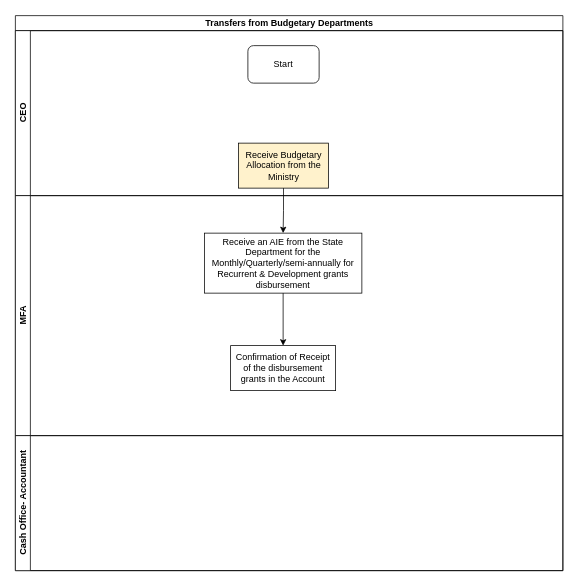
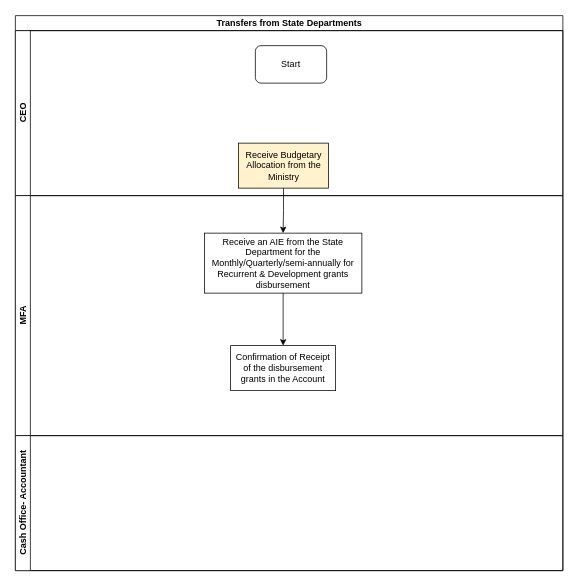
  <mxCell id="0" />
  <mxCell id="1" parent="0" />
- <mxCell id="2" value="Transfers from Budgetary Departments" style="swimlane;html=1;childLayout=stackLayout;resizeParent=1;resizeParentMax=0;horizontal=1;startSize=20;horizontalStack=0;" vertex="1" parent="1"><mxGeometry x="20" y="20" width="730" height="740" as="geometry" /></mxCell>
+ <mxCell id="2" value="Transfers from State Departments" style="swimlane;html=1;childLayout=stackLayout;resizeParent=1;resizeParentMax=0;horizontal=1;startSize=20;horizontalStack=0;" vertex="1" parent="1"><mxGeometry x="20" y="20" width="730" height="740" as="geometry" /></mxCell>
  <mxCell id="3" value="CEO" style="swimlane;html=1;startSize=20;horizontal=0;" vertex="1" parent="2"><mxGeometry y="20" width="730" height="220" as="geometry" /></mxCell>
- <mxCell id="4" value="Start" style="rounded=1;whiteSpace=wrap;html=1;" vertex="1" parent="3"><mxGeometry x="310" y="20" width="95" height="50" as="geometry" /></mxCell>
+ <mxCell id="4" value="Start" style="rounded=1;whiteSpace=wrap;html=1;" vertex="1" parent="3"><mxGeometry x="320" y="20" width="95" height="50" as="geometry" /></mxCell>
  <mxCell id="5" value="Receive Budgetary Allocation from the Ministry" style="rounded=0;whiteSpace=wrap;html=1;fillColor=#fff2cc;" vertex="1" parent="3"><mxGeometry x="297.5" y="150" width="120" height="60" as="geometry" /></mxCell>
  <mxCell id="6" value="MFA" style="swimlane;html=1;startSize=20;horizontal=0;" vertex="1" parent="2"><mxGeometry y="240" width="730" height="320" as="geometry" /></mxCell>
  <mxCell id="7" value="Receive an AIE from the State Department for the Monthly/Quarterly/semi-annually for Recurrent &amp;amp; Development grants disbursement " style="whiteSpace=wrap;html=1;rounded=0;" vertex="1" parent="6"><mxGeometry x="252" y="50" width="210" height="80" as="geometry" /></mxCell>
  <mxCell id="8" value="Confirmation of Receipt of the disbursement grants in the Account" style="whiteSpace=wrap;html=1;rounded=0;" vertex="1" parent="6"><mxGeometry x="287" y="200" width="140" height="60" as="geometry" /></mxCell>
  <mxCell id="9" value="" style="edgeStyle=orthogonalEdgeStyle;rounded=0;orthogonalLoop=1;jettySize=auto;html=1;" edge="1" parent="6" source="7" target="8"><mxGeometry relative="1" as="geometry" /></mxCell>
  <mxCell id="10" value="Cash Office- Accountant" style="swimlane;html=1;startSize=20;horizontal=0;" vertex="1" parent="2"><mxGeometry y="560" width="730" height="180" as="geometry" /></mxCell>
  <mxCell id="11" value="" style="edgeStyle=orthogonalEdgeStyle;rounded=0;orthogonalLoop=1;jettySize=auto;html=1;" edge="1" parent="2" source="5" target="7"><mxGeometry relative="1" as="geometry" /></mxCell>
